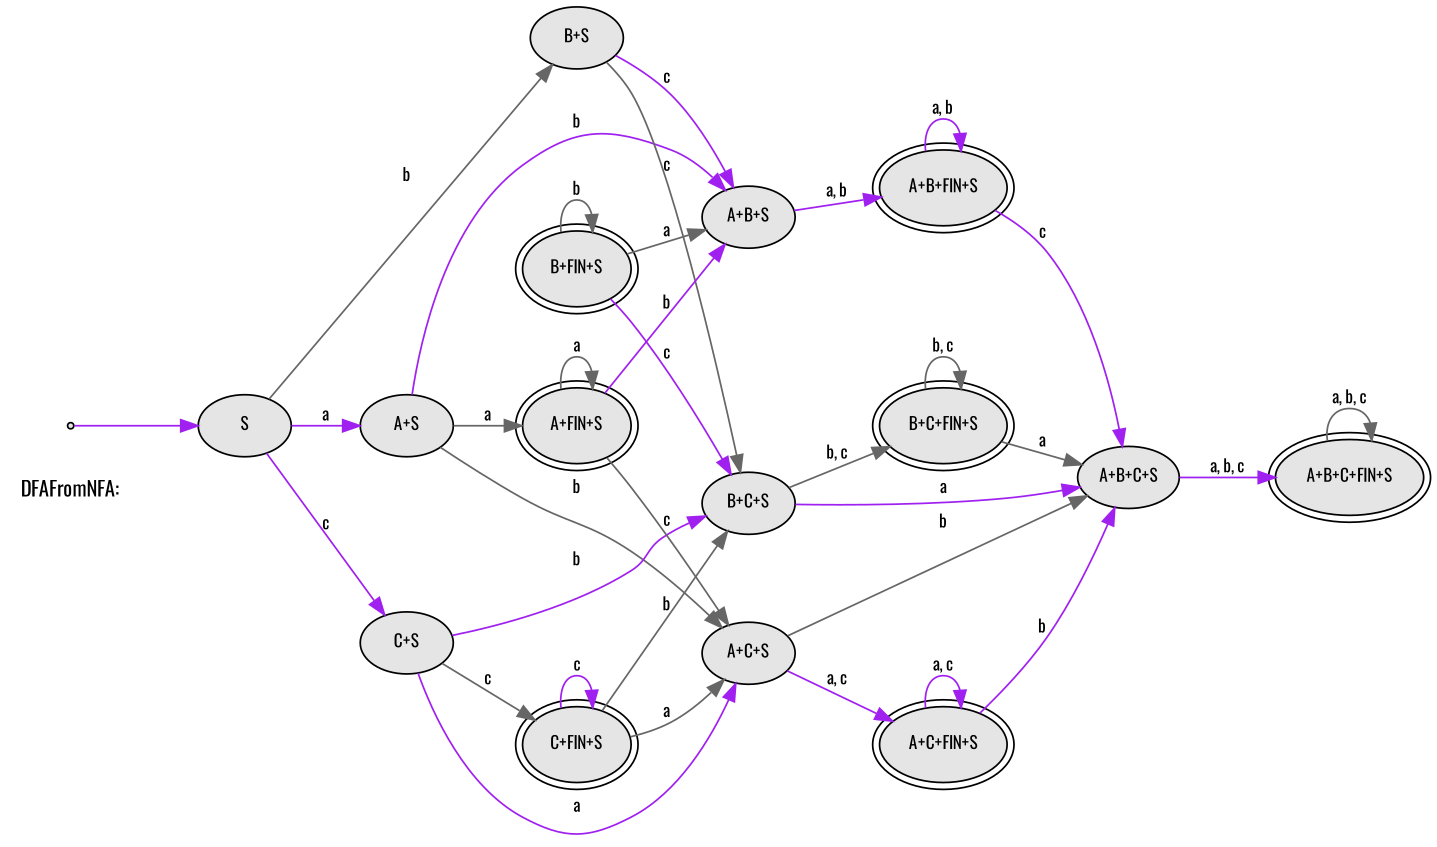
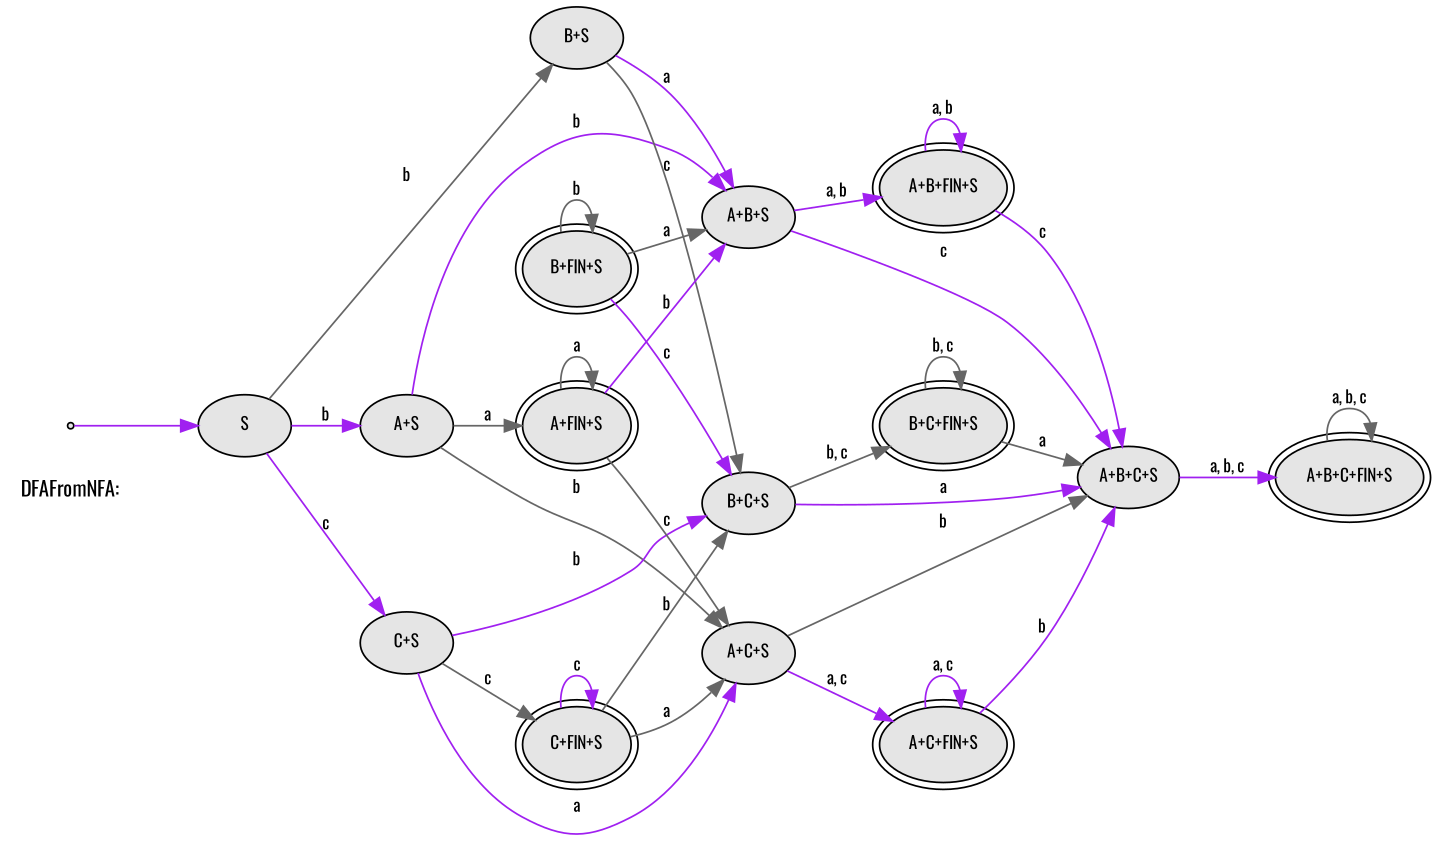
  digraph {
    fontname=Oswald
    rankdir=LR
    node [fillcolor=gray90 fontname=Oswald fontsize=10 shape=ellipse style=filled peripheries=1]
    edge [color=purple fontname=Oswald fontsize=10]
    "DFAFromNFA:" [fontsize=12 shape=none style="" peripheries=""]
    START [shape=point peripheries=""]
    S
    "A+S"
    "B+S"
    "C+S"
    "A+B+C+FIN+S" [peripheries=2]
    "A+B+FIN+S" [peripheries=2]
    "A+B+C+S"
    "A+C+FIN+S" [peripheries=2]
    "A+FIN+S" [peripheries=2]
    "A+B+S"
    "A+C+S"
    "B+C+FIN+S" [peripheries=2]
    "B+FIN+S" [peripheries=2]
    "B+C+S"
    "C+FIN+S" [peripheries=2]
    START -> S [fontsize=""]
-   S -> "A+S" [label=a]
+   S -> "A+S" [label=b]
    S -> "B+S" [color=gray40 label=b]
    S -> "C+S" [label=c]
    "A+S" -> "A+FIN+S" [color=gray40 label=a]
    "A+S" -> "A+B+S" [label=b]
    "A+S" -> "A+C+S" [color=gray40 label=b]
-   "B+S" -> "A+B+S" [label=c]
+   "B+S" -> "A+B+S" [label=a]
    "B+S" -> "B+C+S" [color=gray40 label=c]
    "C+S" -> "A+C+S" [label=a]
    "C+S" -> "B+C+S" [label=b]
    "C+S" -> "C+FIN+S" [color=gray40 label=c]
    "A+B+C+FIN+S" -> "A+B+C+FIN+S" [color=gray40 label="a, b, c"]
    "A+B+FIN+S" -> "A+B+FIN+S" [label="a, b"]
    "A+B+FIN+S" -> "A+B+C+S" [label=c]
    "A+B+C+S" -> "A+B+C+FIN+S" [label="a, b, c"]
    "A+C+FIN+S" -> "A+B+C+S" [label=b]
    "A+C+FIN+S" -> "A+C+FIN+S" [label="a, c"]
    "A+FIN+S" -> "A+FIN+S" [color=gray40 label=a]
    "A+FIN+S" -> "A+B+S" [label=b]
    "A+FIN+S" -> "A+C+S" [color=gray40 label=c]
    "A+B+S" -> "A+B+FIN+S" [label="a, b"]
+   "A+B+S" -> "A+B+C+S" [label=c]
    "A+C+S" -> "A+B+C+S" [color=gray40 label=b]
    "A+C+S" -> "A+C+FIN+S" [label="a, c"]
    "B+C+FIN+S" -> "A+B+C+S" [color=gray40 label=a]
    "B+C+FIN+S" -> "B+C+FIN+S" [color=gray40 label="b, c"]
    "B+FIN+S" -> "A+B+S" [color=gray40 label=a]
    "B+FIN+S" -> "B+FIN+S" [color=gray40 label=b]
    "B+FIN+S" -> "B+C+S" [label=c]
    "B+C+S" -> "A+B+C+S" [label=a]
    "B+C+S" -> "B+C+FIN+S" [color=gray40 label="b, c"]
    "C+FIN+S" -> "A+C+S" [color=gray40 label=a]
    "C+FIN+S" -> "B+C+S" [color=gray40 label=b]
    "C+FIN+S" -> "C+FIN+S" [label=c]
  }
